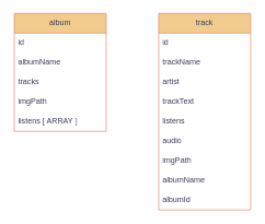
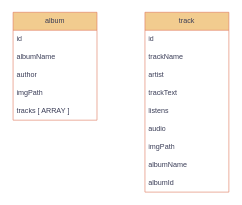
  <mxCell id="0" />
  <mxCell id="1" parent="0" />
  <mxCell id="2" value="track" style="swimlane;fontStyle=0;childLayout=stackLayout;horizontal=1;startSize=30;horizontalStack=0;resizeParent=1;resizeParentMax=0;resizeLast=0;collapsible=1;marginBottom=0;whiteSpace=wrap;html=1;strokeColor=#E07A5F;fontColor=#393C56;fillColor=#F2CC8F;" parent="1" vertex="1"><mxGeometry x="240.95" y="20" width="140" height="300" as="geometry"><mxRectangle x="40" y="40" width="70" height="30" as="alternateBounds" /></mxGeometry></mxCell>
  <mxCell id="3" value="id" style="text;strokeColor=none;fillColor=none;align=left;verticalAlign=middle;spacingLeft=4;spacingRight=4;overflow=hidden;points=[[0,0.5],[1,0.5]];portConstraint=eastwest;rotatable=0;whiteSpace=wrap;html=1;fontColor=#393C56;" parent="2" vertex="1"><mxGeometry y="30" width="140" height="30" as="geometry" /></mxCell>
  <mxCell id="4" value="trackName" style="text;strokeColor=none;fillColor=none;align=left;verticalAlign=middle;spacingLeft=4;spacingRight=4;overflow=hidden;points=[[0,0.5],[1,0.5]];portConstraint=eastwest;rotatable=0;whiteSpace=wrap;html=1;fontColor=#393C56;" parent="2" vertex="1"><mxGeometry y="60" width="140" height="30" as="geometry" /></mxCell>
  <mxCell id="5" value="artist" style="text;strokeColor=none;fillColor=none;align=left;verticalAlign=middle;spacingLeft=4;spacingRight=4;overflow=hidden;points=[[0,0.5],[1,0.5]];portConstraint=eastwest;rotatable=0;whiteSpace=wrap;html=1;fontColor=#393C56;" parent="2" vertex="1"><mxGeometry y="90" width="140" height="30" as="geometry" /></mxCell>
  <mxCell id="6" value="trackText" style="text;strokeColor=none;fillColor=none;align=left;verticalAlign=middle;spacingLeft=4;spacingRight=4;overflow=hidden;points=[[0,0.5],[1,0.5]];portConstraint=eastwest;rotatable=0;whiteSpace=wrap;html=1;fontColor=#393C56;" parent="2" vertex="1"><mxGeometry y="120" width="140" height="30" as="geometry" /></mxCell>
  <mxCell id="7" value="listens" style="text;strokeColor=none;fillColor=none;align=left;verticalAlign=middle;spacingLeft=4;spacingRight=4;overflow=hidden;points=[[0,0.5],[1,0.5]];portConstraint=eastwest;rotatable=0;whiteSpace=wrap;html=1;fontColor=#393C56;" parent="2" vertex="1"><mxGeometry y="150" width="140" height="30" as="geometry" /></mxCell>
  <mxCell id="8" value="audio" style="text;strokeColor=none;fillColor=none;align=left;verticalAlign=middle;spacingLeft=4;spacingRight=4;overflow=hidden;points=[[0,0.5],[1,0.5]];portConstraint=eastwest;rotatable=0;whiteSpace=wrap;html=1;fontColor=#393C56;" parent="2" vertex="1"><mxGeometry y="180" width="140" height="30" as="geometry" /></mxCell>
  <mxCell id="9" value="imgPath" style="text;strokeColor=none;fillColor=none;align=left;verticalAlign=middle;spacingLeft=4;spacingRight=4;overflow=hidden;points=[[0,0.5],[1,0.5]];portConstraint=eastwest;rotatable=0;whiteSpace=wrap;html=1;fontColor=#393C56;" parent="2" vertex="1"><mxGeometry y="210" width="140" height="30" as="geometry" /></mxCell>
  <mxCell id="10" value="albumName" style="text;strokeColor=none;fillColor=none;align=left;verticalAlign=middle;spacingLeft=4;spacingRight=4;overflow=hidden;points=[[0,0.5],[1,0.5]];portConstraint=eastwest;rotatable=0;whiteSpace=wrap;html=1;fontColor=#393C56;" parent="2" vertex="1"><mxGeometry y="240" width="140" height="30" as="geometry" /></mxCell>
  <mxCell id="11" value="albumId" style="text;strokeColor=none;fillColor=none;align=left;verticalAlign=middle;spacingLeft=4;spacingRight=4;overflow=hidden;points=[[0,0.5],[1,0.5]];portConstraint=eastwest;rotatable=0;whiteSpace=wrap;html=1;fontColor=#393C56;" vertex="1" parent="2"><mxGeometry y="270" width="140" height="30" as="geometry" /></mxCell>
  <mxCell id="12" value="album" style="swimlane;fontStyle=0;childLayout=stackLayout;horizontal=1;startSize=30;horizontalStack=0;resizeParent=1;resizeParentMax=0;resizeLast=0;collapsible=1;marginBottom=0;whiteSpace=wrap;html=1;strokeColor=#E07A5F;fontColor=#393C56;fillColor=#F2CC8F;" parent="1" vertex="1"><mxGeometry x="20.95" y="20" width="140" height="180" as="geometry" /></mxCell>
  <mxCell id="13" value="id" style="text;strokeColor=none;fillColor=none;align=left;verticalAlign=middle;spacingLeft=4;spacingRight=4;overflow=hidden;points=[[0,0.5],[1,0.5]];portConstraint=eastwest;rotatable=0;whiteSpace=wrap;html=1;fontColor=#393C56;" parent="12" vertex="1"><mxGeometry y="30" width="140" height="30" as="geometry" /></mxCell>
  <mxCell id="14" value="albumName" style="text;strokeColor=none;fillColor=none;align=left;verticalAlign=middle;spacingLeft=4;spacingRight=4;overflow=hidden;points=[[0,0.5],[1,0.5]];portConstraint=eastwest;rotatable=0;whiteSpace=wrap;html=1;fontColor=#393C56;" parent="12" vertex="1"><mxGeometry y="60" width="140" height="30" as="geometry" /></mxCell>
- <mxCell id="15" value="tracks" style="text;strokeColor=none;fillColor=none;align=left;verticalAlign=middle;spacingLeft=4;spacingRight=4;overflow=hidden;points=[[0,0.5],[1,0.5]];portConstraint=eastwest;rotatable=0;whiteSpace=wrap;html=1;fontColor=#393C56;" parent="12" vertex="1"><mxGeometry y="90" width="140" height="30" as="geometry" /></mxCell>
+ <mxCell id="15" value="author" style="text;strokeColor=none;fillColor=none;align=left;verticalAlign=middle;spacingLeft=4;spacingRight=4;overflow=hidden;points=[[0,0.5],[1,0.5]];portConstraint=eastwest;rotatable=0;whiteSpace=wrap;html=1;fontColor=#393C56;" parent="12" vertex="1"><mxGeometry y="90" width="140" height="30" as="geometry" /></mxCell>
  <mxCell id="16" value="imgPath" style="text;strokeColor=none;fillColor=none;align=left;verticalAlign=middle;spacingLeft=4;spacingRight=4;overflow=hidden;points=[[0,0.5],[1,0.5]];portConstraint=eastwest;rotatable=0;whiteSpace=wrap;html=1;fontColor=#393C56;" parent="12" vertex="1"><mxGeometry y="120" width="140" height="30" as="geometry" /></mxCell>
- <mxCell id="17" value="listens [ ARRAY&amp;nbsp;]" style="text;strokeColor=none;fillColor=none;align=left;verticalAlign=middle;spacingLeft=4;spacingRight=4;overflow=hidden;points=[[0,0.5],[1,0.5]];portConstraint=eastwest;rotatable=0;whiteSpace=wrap;html=1;fontColor=#393C56;" parent="12" vertex="1"><mxGeometry y="150" width="140" height="30" as="geometry" /></mxCell>
+ <mxCell id="17" value="tracks [ ARRAY&amp;nbsp;]" style="text;strokeColor=none;fillColor=none;align=left;verticalAlign=middle;spacingLeft=4;spacingRight=4;overflow=hidden;points=[[0,0.5],[1,0.5]];portConstraint=eastwest;rotatable=0;whiteSpace=wrap;html=1;fontColor=#393C56;" parent="12" vertex="1"><mxGeometry y="150" width="140" height="30" as="geometry" /></mxCell>
